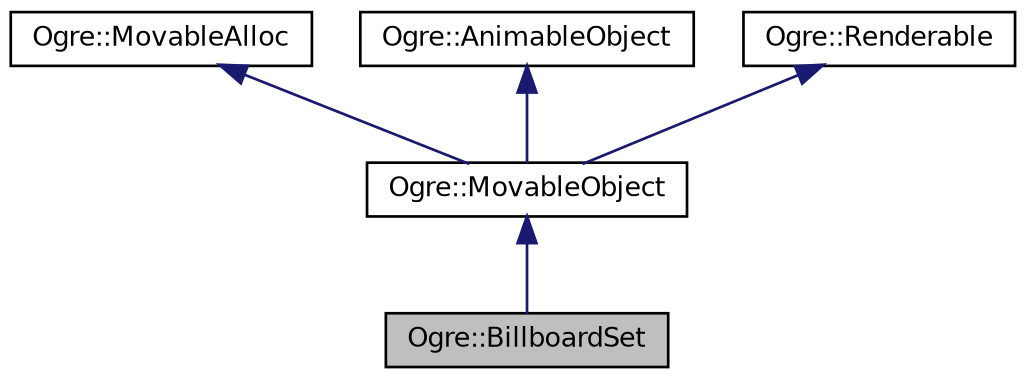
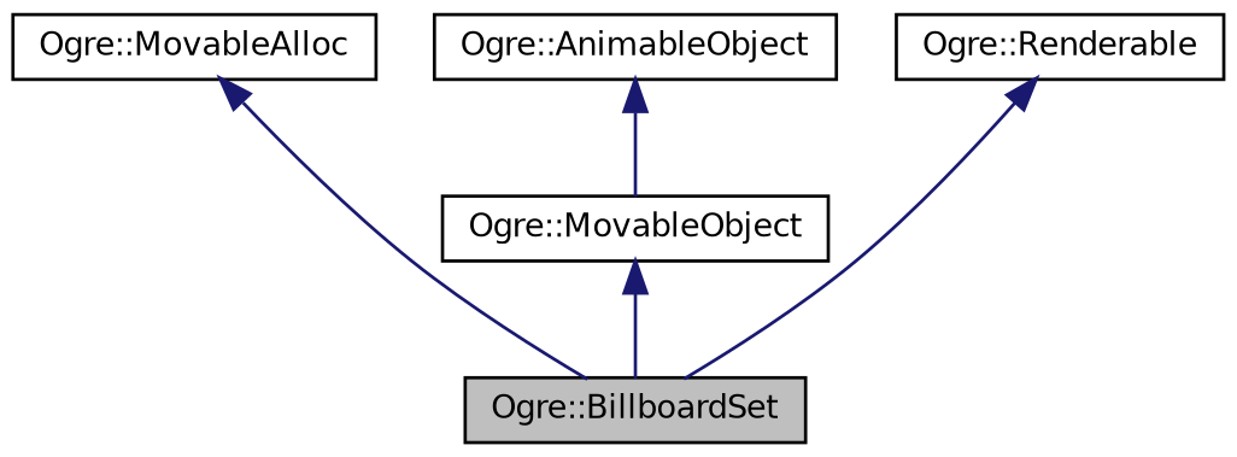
  digraph {
    node [color=black fontname=Helvetica fontsize=10 shape=record]
    edge [color=midnightblue dir=back fontname=Helvetica fontsize=10 labelfontname=Helvetica labelfontsize=10 style=solid]
    n1 [fillcolor=grey75 fontcolor=black height=0.2 label="Ogre::BillboardSet" style=filled width=0.4]
    n2 [height=0.2 label="Ogre::MovableObject" width=0.4]
    n3 [height=0.2 label="Ogre::MovableAlloc" width=0.4]
    n4 [height=0.2 label="Ogre::AnimableObject" width=0.4]
    n5 [height=0.2 label="Ogre::Renderable" width=0.4]
    n2 -> n1
-   n3 -> n2
+   n3 -> n1
    n4 -> n2
-   n5 -> n2
+   n5 -> n1
  }
